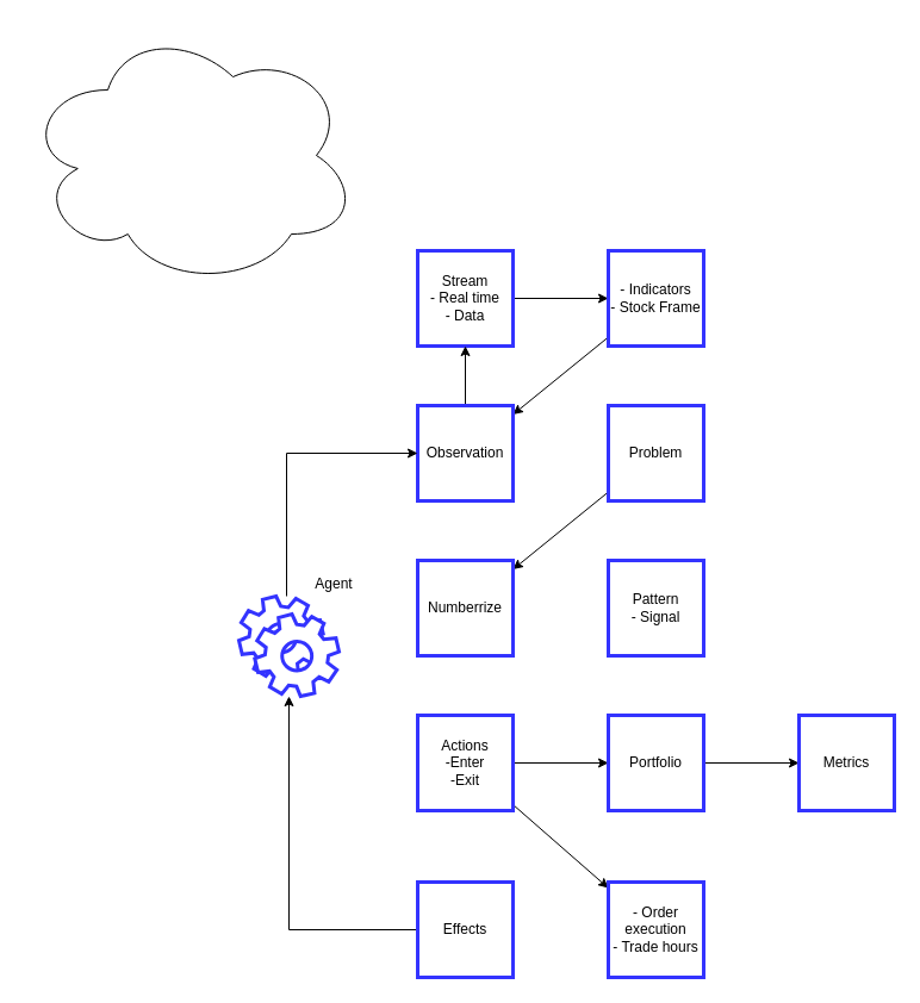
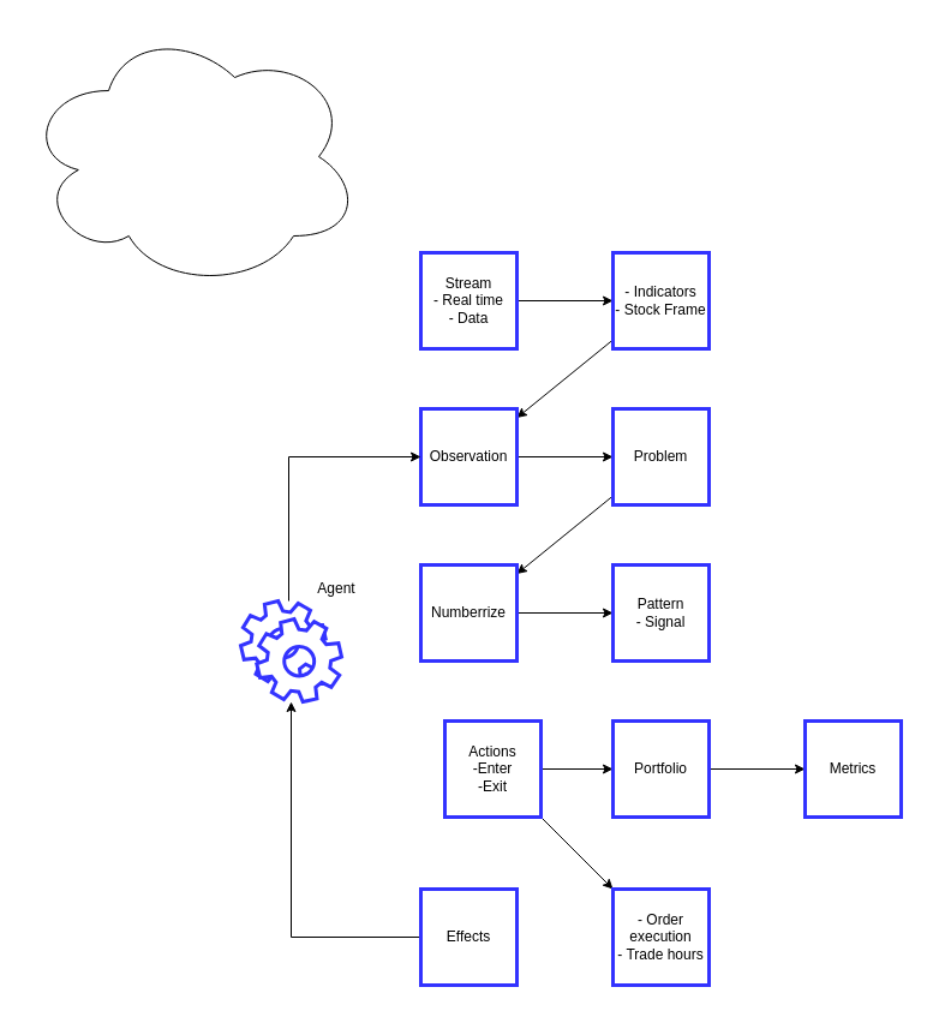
  <mxCell id="0" />
  <mxCell id="1" parent="0" />
  <mxCell id="2" value="" style="ellipse;shape=cloud;whiteSpace=wrap;html=1;" vertex="1" parent="1"><mxGeometry x="20" y="20" width="280" height="220" as="geometry" /></mxCell>
  <mxCell id="3" value="" style="edgeStyle=orthogonalEdgeStyle;rounded=0;orthogonalLoop=1;jettySize=auto;html=1;" edge="1" parent="1" source="4" target="6"><mxGeometry relative="1" as="geometry" /></mxCell>
  <mxCell id="4" value="Stream&lt;br&gt;- Real time&lt;br&gt;- Data" style="whiteSpace=wrap;html=1;aspect=fixed;strokeColor=#3333FF;strokeWidth=3;" vertex="1" parent="1"><mxGeometry x="350" y="210" width="80" height="80" as="geometry" /></mxCell>
  <mxCell id="5" value="" style="rounded=0;orthogonalLoop=1;jettySize=auto;html=1;" edge="1" parent="1" source="6" target="8"><mxGeometry relative="1" as="geometry" /></mxCell>
  <mxCell id="6" value="- Indicators&lt;br&gt;- Stock Frame" style="whiteSpace=wrap;html=1;aspect=fixed;strokeColor=#3333FF;strokeWidth=3;" vertex="1" parent="1"><mxGeometry x="510" y="210" width="80" height="80" as="geometry" /></mxCell>
- <mxCell id="7" value="" style="edgeStyle=none;rounded=0;orthogonalLoop=1;jettySize=auto;html=1;" edge="1" parent="1" source="8" target="4"><mxGeometry relative="1" as="geometry" /></mxCell>
+ <mxCell id="7" value="" style="edgeStyle=none;rounded=0;orthogonalLoop=1;jettySize=auto;html=1;" edge="1" parent="1" source="8" target="10"><mxGeometry relative="1" as="geometry" /></mxCell>
  <mxCell id="8" value="Observation" style="whiteSpace=wrap;html=1;aspect=fixed;strokeColor=#3333FF;strokeWidth=3;" vertex="1" parent="1"><mxGeometry x="350" y="340" width="80" height="80" as="geometry" /></mxCell>
  <mxCell id="9" value="" style="edgeStyle=none;rounded=0;orthogonalLoop=1;jettySize=auto;html=1;" edge="1" parent="1" source="10" target="12"><mxGeometry relative="1" as="geometry" /></mxCell>
  <mxCell id="10" value="Problem" style="whiteSpace=wrap;html=1;aspect=fixed;strokeColor=#3333FF;strokeWidth=3;" vertex="1" parent="1"><mxGeometry x="510" y="340" width="80" height="80" as="geometry" /></mxCell>
+ <mxCell id="11" value="" style="edgeStyle=none;rounded=0;orthogonalLoop=1;jettySize=auto;html=1;" edge="1" parent="1" source="12" target="13"><mxGeometry relative="1" as="geometry" /></mxCell>
  <mxCell id="12" value="Numberrize" style="whiteSpace=wrap;html=1;aspect=fixed;strokeColor=#3333FF;strokeWidth=3;" vertex="1" parent="1"><mxGeometry x="350" y="470" width="80" height="80" as="geometry" /></mxCell>
  <mxCell id="13" value="Pattern&lt;br&gt;- Signal" style="whiteSpace=wrap;html=1;aspect=fixed;strokeColor=#3333FF;strokeWidth=3;" vertex="1" parent="1"><mxGeometry x="510" y="470" width="80" height="80" as="geometry" /></mxCell>
  <mxCell id="14" value="" style="edgeStyle=none;rounded=0;orthogonalLoop=1;jettySize=auto;html=1;" edge="1" parent="1" source="16" target="18"><mxGeometry relative="1" as="geometry" /></mxCell>
  <mxCell id="15" value="" style="edgeStyle=none;rounded=0;orthogonalLoop=1;jettySize=auto;html=1;" edge="1" parent="1" source="16" target="22"><mxGeometry relative="1" as="geometry" /></mxCell>
- <mxCell id="16" value="Actions&lt;br&gt;-Enter&lt;br&gt;-Exit" style="whiteSpace=wrap;html=1;aspect=fixed;strokeColor=#3333FF;strokeWidth=3;" vertex="1" parent="1"><mxGeometry x="350" y="600" width="80" height="80" as="geometry" /></mxCell>
+ <mxCell id="16" value="Actions&lt;br&gt;-Enter&lt;br&gt;-Exit" style="whiteSpace=wrap;html=1;aspect=fixed;strokeColor=#3333FF;strokeWidth=3;" vertex="1" parent="1"><mxGeometry x="370" y="600" width="80" height="80" as="geometry" /></mxCell>
  <mxCell id="17" value="" style="edgeStyle=none;rounded=0;orthogonalLoop=1;jettySize=auto;html=1;" edge="1" parent="1" source="18" target="19"><mxGeometry relative="1" as="geometry" /></mxCell>
  <mxCell id="18" value="Portfolio" style="whiteSpace=wrap;html=1;aspect=fixed;strokeColor=#3333FF;strokeWidth=3;" vertex="1" parent="1"><mxGeometry x="510" y="600" width="80" height="80" as="geometry" /></mxCell>
  <mxCell id="19" value="Metrics" style="whiteSpace=wrap;html=1;aspect=fixed;strokeColor=#3333FF;strokeWidth=3;" vertex="1" parent="1"><mxGeometry x="670" y="600" width="80" height="80" as="geometry" /></mxCell>
  <mxCell id="20" style="edgeStyle=orthogonalEdgeStyle;rounded=0;orthogonalLoop=1;jettySize=auto;html=1;exitX=0;exitY=0.5;exitDx=0;exitDy=0;" edge="1" parent="1" source="21" target="23"><mxGeometry relative="1" as="geometry" /></mxCell>
  <mxCell id="21" value="Effects" style="whiteSpace=wrap;html=1;aspect=fixed;strokeColor=#3333FF;strokeWidth=3;" vertex="1" parent="1"><mxGeometry x="350" y="740" width="80" height="80" as="geometry" /></mxCell>
  <mxCell id="22" value="- Order execution&lt;br&gt;- Trade hours" style="whiteSpace=wrap;html=1;aspect=fixed;strokeColor=#3333FF;strokeWidth=3;" vertex="1" parent="1"><mxGeometry x="510" y="740" width="80" height="80" as="geometry" /></mxCell>
  <mxCell id="23" value="" style="shape=mxgraph.bpmn.service_task;html=1;outlineConnect=0;strokeColor=#3333FF;strokeWidth=3;" vertex="1" parent="1"><mxGeometry x="200" y="500" width="84" height="84" as="geometry" /></mxCell>
  <mxCell id="24" style="edgeStyle=orthogonalEdgeStyle;rounded=0;orthogonalLoop=1;jettySize=auto;html=1;entryX=0;entryY=0.5;entryDx=0;entryDy=0;" edge="1" parent="1" source="23" target="8"><mxGeometry relative="1" as="geometry"><mxPoint x="130" y="450" as="sourcePoint" /><mxPoint x="60" y="290" as="targetPoint" /><Array as="points"><mxPoint x="240" y="380" /></Array></mxGeometry></mxCell>
  <mxCell id="25" value="Agent" style="text;html=1;strokeColor=none;fillColor=none;align=center;verticalAlign=middle;whiteSpace=wrap;rounded=0;" vertex="1" parent="1"><mxGeometry x="260" y="480" width="40" height="20" as="geometry" /></mxCell>
